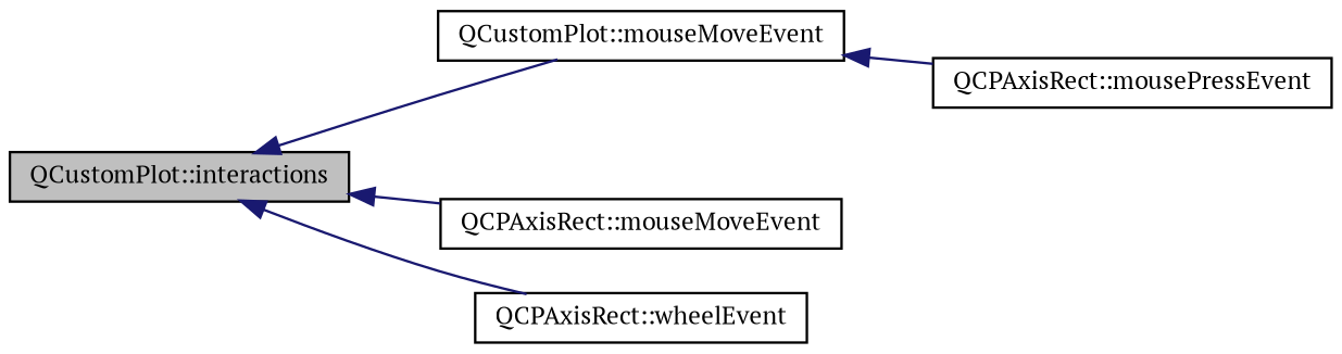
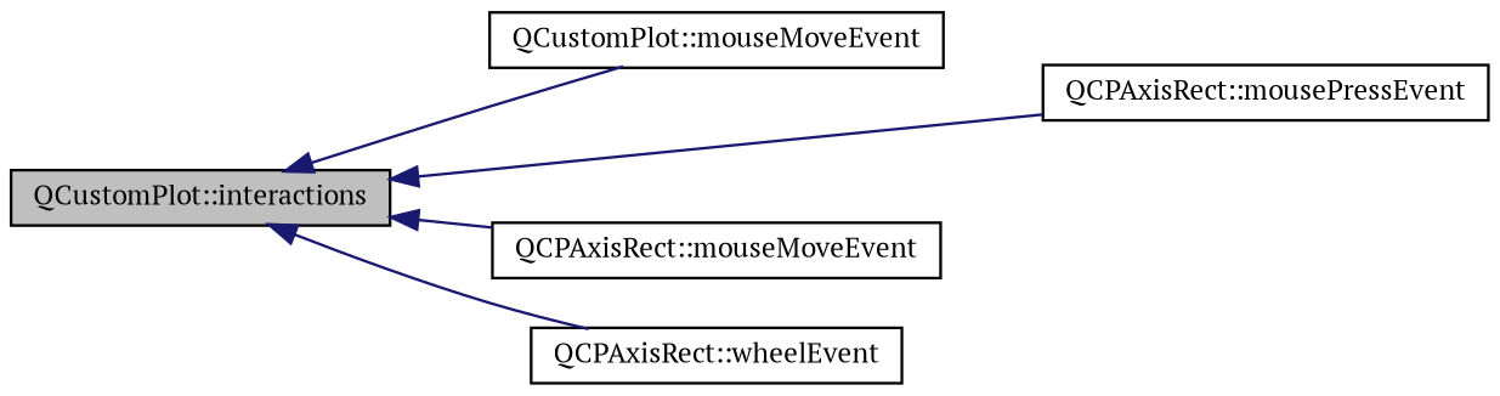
  digraph {
    fontname="PT Serif"
    rankdir=LR
    node [color=black fillcolor=white fontname="PT Serif" fontsize=10 shape=record style=filled]
    edge [color=midnightblue dir=back fontname="PT Serif" fontsize=10 labelfontname=Helvetica labelfontsize=10 style=solid]
    n1 [fillcolor=grey75 fontcolor=black height=0.2 label="QCustomPlot::interactions" width=0.4]
    n2 [height=0.2 label="QCustomPlot::mouseMoveEvent" width=0.4]
    n3 [height=0.2 label="QCPAxisRect::mousePressEvent" width=0.4]
    n4 [height=0.2 label="QCPAxisRect::mouseMoveEvent" width=0.4]
    n5 [height=0.2 label="QCPAxisRect::wheelEvent" width=0.4]
    n1 -> n2
-   n2 -> n3
+   n1 -> n3
    n1 -> n4
    n1 -> n5
  }
